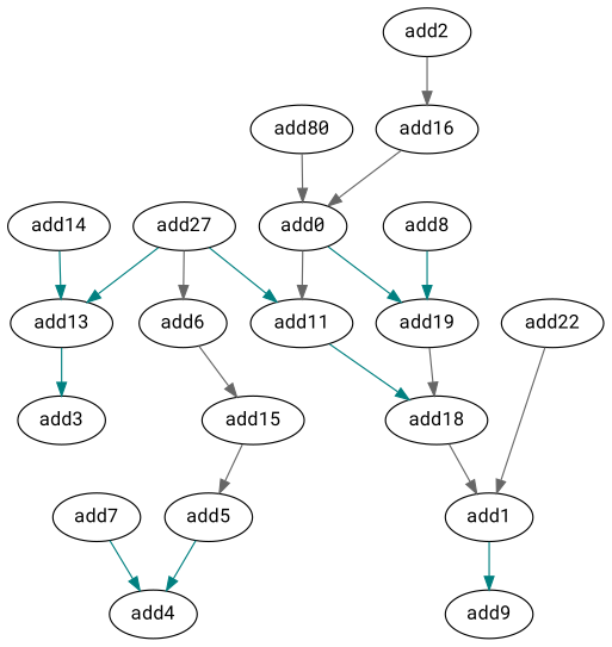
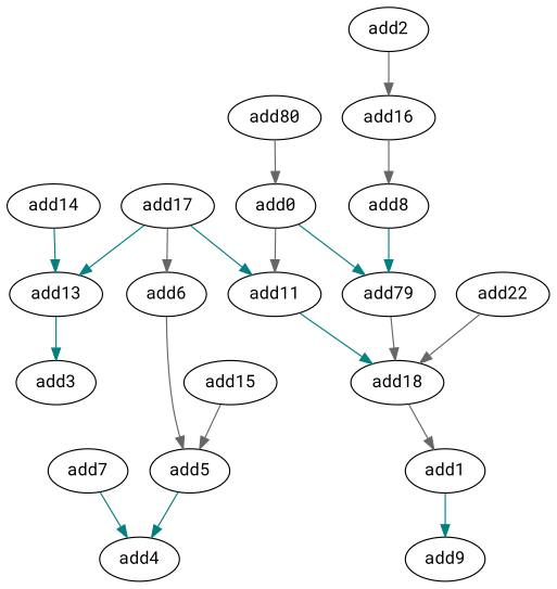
  strict digraph {
    fontname="Roboto Mono"
    node [fontname="Roboto Mono" opcode=add]
    edge [color=teal fontname="Roboto Mono"]
    add5
    add4
-   add17 [label=add27]
+   add17
    add13
    add6
    add11
    add3
    add15
    add18
    add0
-   add19
+   add19 [label=add79]
    add14
    add8
    n14 [label=add80]
    add2
    add16
    add1
    add9
    add7
    n20 [label=add22]
    add5 -> add4
    add17 -> add13
    add17 -> add6 [color=gray40]
    add17 -> add11
    add13 -> add3
-   add6 -> add15 [color=gray40]
+   add6 -> add5 [color=gray40]
    add11 -> add18
    add15 -> add5 [color=gray40]
    add18 -> add1 [color=gray40]
    add0 -> add11 [color=gray40]
    add0 -> add19
    add19 -> add18 [color=gray40]
    add14 -> add13
    add8 -> add19
    n14 -> add0 [color=gray40]
    add2 -> add16 [color=gray40]
-   add16 -> add0 [color=gray40]
+   add16 -> add8 [color=gray40]
    add1 -> add9
    add7 -> add4
-   n20 -> add1 [color=gray40]
+   n20 -> add18 [color=gray40]
  }
